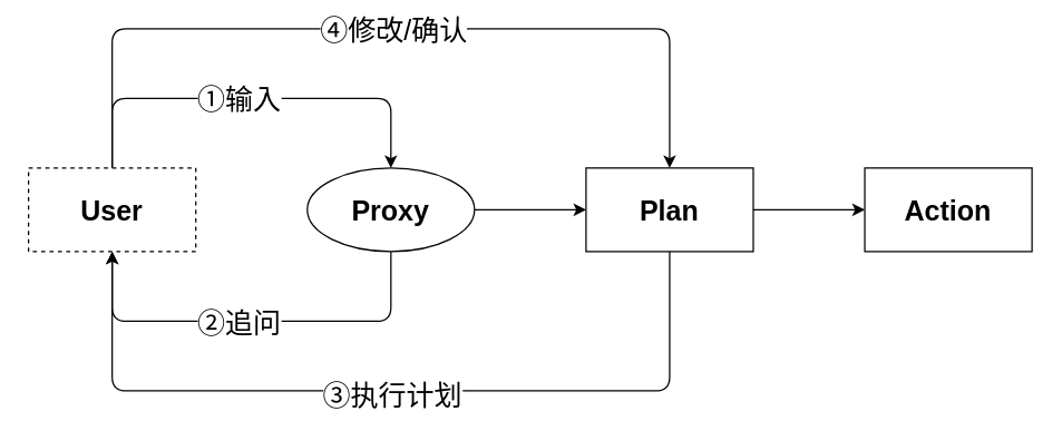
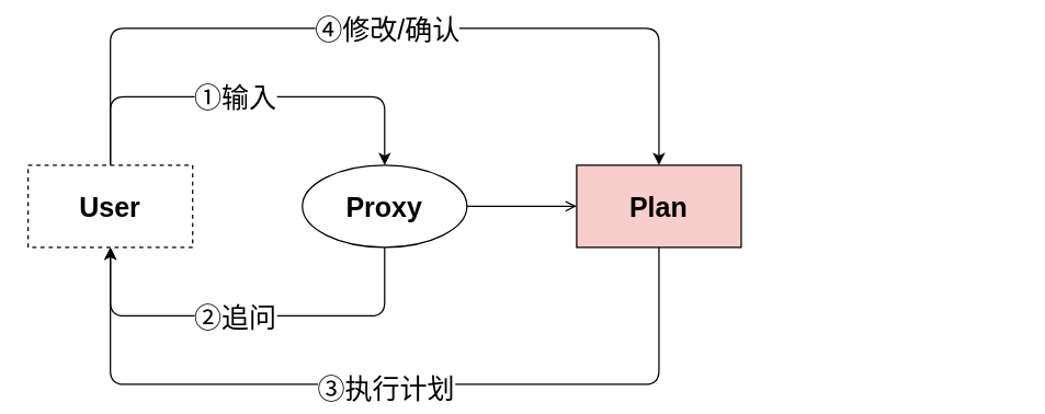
  <mxCell id="0" />
  <mxCell id="1" parent="0" />
  <mxCell id="2" value="" style="edgeStyle=none;html=1;exitX=0.5;exitY=0;exitDx=0;exitDy=0;entryX=0.5;entryY=0;entryDx=0;entryDy=0;" parent="1" source="6" target="10" edge="1"><mxGeometry relative="1" as="geometry"><Array as="points"><mxPoint x="80" y="70" /><mxPoint x="190" y="70" /><mxPoint x="280" y="70" /></Array></mxGeometry></mxCell>
  <mxCell id="3" value="&lt;font style=&quot;font-size: 20px;&quot;&gt;①输入&lt;/font&gt;" style="edgeLabel;html=1;align=center;verticalAlign=middle;resizable=0;points=[];" parent="2" vertex="1" connectable="0"><mxGeometry x="-0.1" y="1" relative="1" as="geometry"><mxPoint x="5" as="offset" /></mxGeometry></mxCell>
  <mxCell id="4" style="edgeStyle=none;html=1;entryX=0.5;entryY=0;entryDx=0;entryDy=0;fontSize=20;exitX=0.5;exitY=0;exitDx=0;exitDy=0;" parent="1" source="6" target="14" edge="1"><mxGeometry relative="1" as="geometry"><Array as="points"><mxPoint x="80" y="20" /><mxPoint x="280" y="20" /><mxPoint x="480" y="20" /></Array></mxGeometry></mxCell>
  <mxCell id="5" value="④修改/确认" style="edgeLabel;html=1;align=center;verticalAlign=middle;resizable=0;points=[];fontSize=20;" parent="4" vertex="1" connectable="0"><mxGeometry x="-0.035" relative="1" as="geometry"><mxPoint x="11" as="offset" /></mxGeometry></mxCell>
  <mxCell id="6" value="User" style="rounded=0;whiteSpace=wrap;html=1;fontSize=20;fontStyle=1;dashed=1;" parent="1" vertex="1"><mxGeometry x="20" y="120" width="120" height="60" as="geometry" /></mxCell>
  <mxCell id="7" style="edgeStyle=none;html=1;entryX=0.5;entryY=1;entryDx=0;entryDy=0;exitX=0.5;exitY=1;exitDx=0;exitDy=0;" parent="1" source="10" target="6" edge="1"><mxGeometry relative="1" as="geometry"><Array as="points"><mxPoint x="280" y="230" /><mxPoint x="190" y="230" /><mxPoint x="80" y="230" /></Array></mxGeometry></mxCell>
  <mxCell id="8" value="&lt;font style=&quot;font-size: 20px;&quot;&gt;②追问&lt;/font&gt;" style="edgeLabel;html=1;align=center;verticalAlign=middle;resizable=0;points=[];" parent="7" vertex="1" connectable="0"><mxGeometry x="0.114" relative="1" as="geometry"><mxPoint x="7" as="offset" /></mxGeometry></mxCell>
- <mxCell id="9" value="" style="edgeStyle=none;html=1;fontSize=20;fontStyle=1" parent="1" source="10" target="14" edge="1"><mxGeometry relative="1" as="geometry" /></mxCell>
+ <mxCell id="9" value="" style="edgeStyle=none;html=1;fontSize=20;fontStyle=1;endArrow=open;" parent="1" source="10" target="14" edge="1"><mxGeometry relative="1" as="geometry" /></mxCell>
  <mxCell id="10" value="Proxy" style="ellipse;whiteSpace=wrap;html=1;fontSize=20;fontStyle=1;" parent="1" vertex="1"><mxGeometry x="220" y="120" width="120" height="60" as="geometry" /></mxCell>
  <mxCell id="11" style="edgeStyle=none;html=1;entryX=0.5;entryY=1;entryDx=0;entryDy=0;fontSize=20;exitX=0.5;exitY=1;exitDx=0;exitDy=0;" parent="1" source="14" target="6" edge="1"><mxGeometry relative="1" as="geometry"><Array as="points"><mxPoint x="480" y="280" /><mxPoint x="280" y="280" /><mxPoint x="80" y="280" /></Array></mxGeometry></mxCell>
  <mxCell id="12" value="③执行计划" style="edgeLabel;html=1;align=center;verticalAlign=middle;resizable=0;points=[];fontSize=20;" parent="11" vertex="1" connectable="0"><mxGeometry x="-0.057" y="2" relative="1" as="geometry"><mxPoint x="-17" as="offset" /></mxGeometry></mxCell>
- <mxCell id="13" value="" style="edgeStyle=none;html=1;fontSize=20;fontStyle=1" parent="1" source="14" target="15" edge="1"><mxGeometry relative="1" as="geometry" /></mxCell>
- <mxCell id="14" value="Plan" style="whiteSpace=wrap;html=1;fontSize=20;rounded=0;fontStyle=1" parent="1" vertex="1"><mxGeometry x="420" y="120" width="120" height="60" as="geometry" /></mxCell>
- <mxCell id="15" value="Action" style="whiteSpace=wrap;html=1;fontSize=20;rounded=0;fontStyle=1" parent="1" vertex="1"><mxGeometry x="620" y="120" width="120" height="60" as="geometry" /></mxCell>
+ <mxCell id="14" value="Plan" style="whiteSpace=wrap;html=1;fontSize=20;rounded=0;fontStyle=1;fillColor=#f8cecc;" parent="1" vertex="1"><mxGeometry x="420" y="120" width="120" height="60" as="geometry" /></mxCell>
